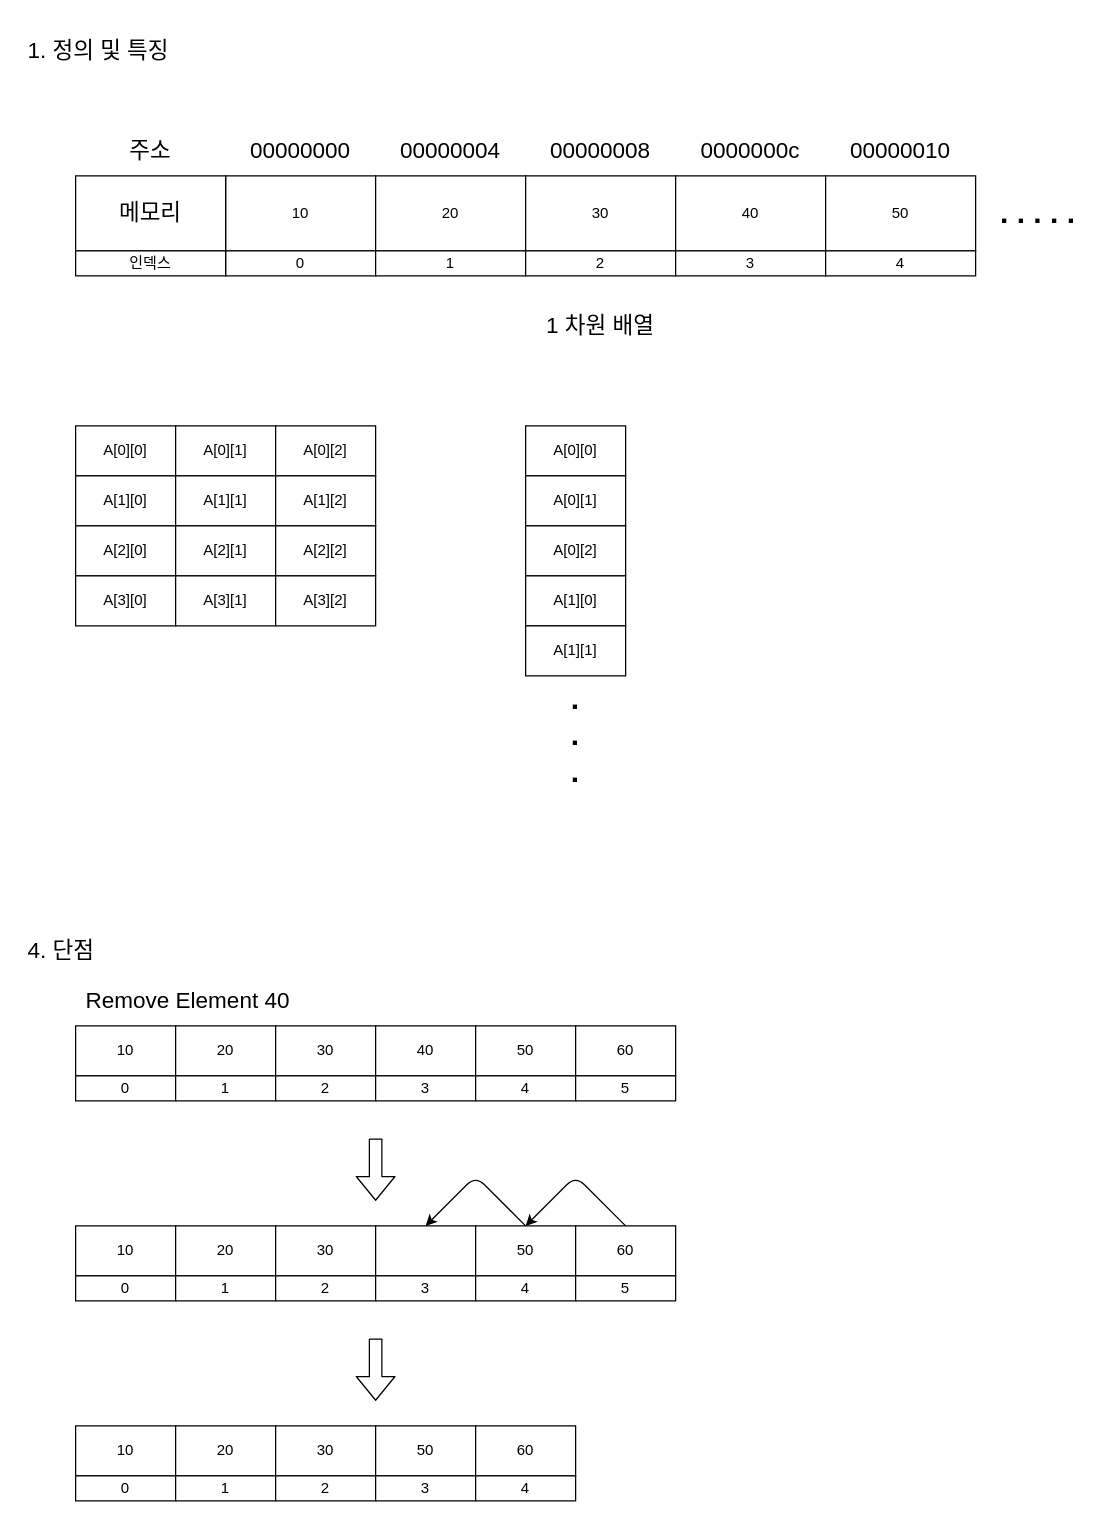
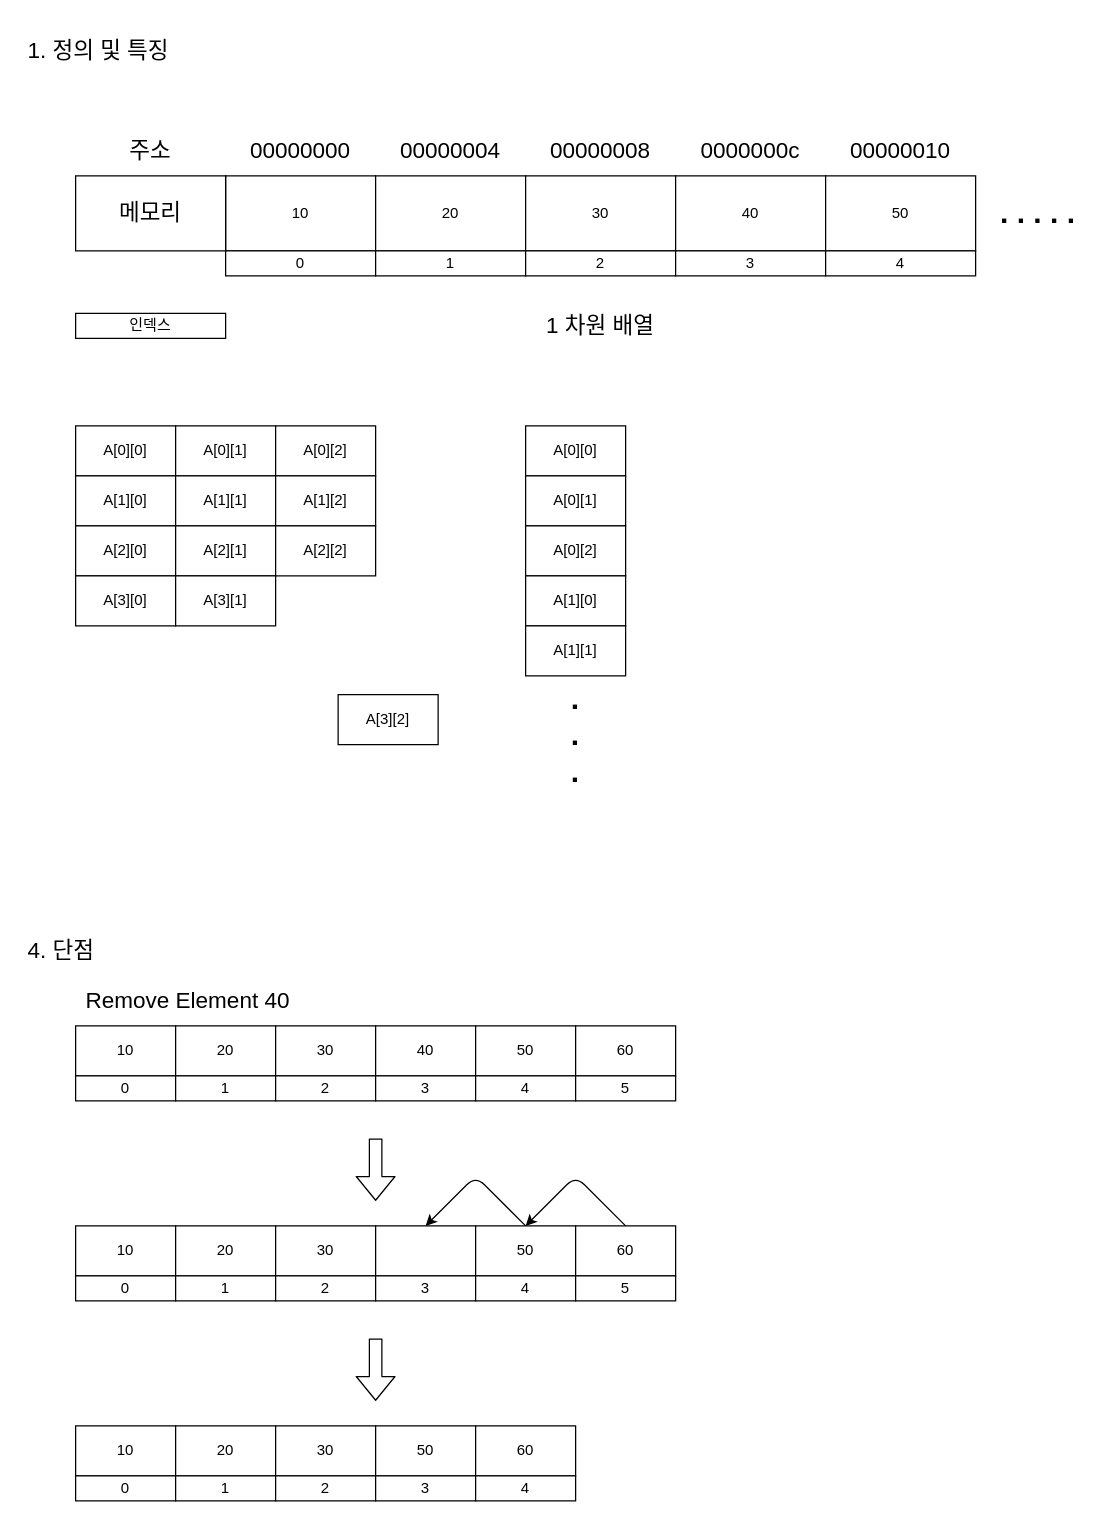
  <mxCell id="0" />
  <mxCell id="1" parent="0" />
  <mxCell id="2" value="10" style="rounded=0;whiteSpace=wrap;html=1;" vertex="1" parent="1"><mxGeometry x="180" y="140" width="120" height="60" as="geometry" /></mxCell>
  <mxCell id="3" value="0" style="rounded=0;whiteSpace=wrap;html=1;" vertex="1" parent="1"><mxGeometry x="180" y="200" width="120" height="20" as="geometry" /></mxCell>
  <mxCell id="4" value="20" style="rounded=0;whiteSpace=wrap;html=1;" vertex="1" parent="1"><mxGeometry x="300" y="140" width="120" height="60" as="geometry" /></mxCell>
  <mxCell id="5" value="1" style="rounded=0;whiteSpace=wrap;html=1;" vertex="1" parent="1"><mxGeometry x="300" y="200" width="120" height="20" as="geometry" /></mxCell>
  <mxCell id="6" value="30" style="rounded=0;whiteSpace=wrap;html=1;" vertex="1" parent="1"><mxGeometry x="420" y="140" width="120" height="60" as="geometry" /></mxCell>
  <mxCell id="7" value="2" style="rounded=0;whiteSpace=wrap;html=1;" vertex="1" parent="1"><mxGeometry x="420" y="200" width="120" height="20" as="geometry" /></mxCell>
  <mxCell id="8" value="40" style="rounded=0;whiteSpace=wrap;html=1;" vertex="1" parent="1"><mxGeometry x="540" y="140" width="120" height="60" as="geometry" /></mxCell>
  <mxCell id="9" value="3" style="rounded=0;whiteSpace=wrap;html=1;" vertex="1" parent="1"><mxGeometry x="540" y="200" width="120" height="20" as="geometry" /></mxCell>
  <mxCell id="10" value="50" style="rounded=0;whiteSpace=wrap;html=1;" vertex="1" parent="1"><mxGeometry x="660" y="140" width="120" height="60" as="geometry" /></mxCell>
  <mxCell id="11" value="4" style="rounded=0;whiteSpace=wrap;html=1;" vertex="1" parent="1"><mxGeometry x="660" y="200" width="120" height="20" as="geometry" /></mxCell>
  <mxCell id="12" value="&lt;font style=&quot;font-size: 24px&quot;&gt;&lt;b&gt;. . . . .&lt;/b&gt;&lt;/font&gt;" style="text;html=1;strokeColor=none;fillColor=none;align=center;verticalAlign=middle;whiteSpace=wrap;rounded=0;" vertex="1" parent="1"><mxGeometry x="790" y="160" width="80" height="20" as="geometry" /></mxCell>
  <mxCell id="13" value="&lt;font style=&quot;font-size: 18px&quot;&gt;00000000&lt;/font&gt;" style="text;html=1;strokeColor=none;fillColor=none;align=center;verticalAlign=middle;whiteSpace=wrap;rounded=0;" vertex="1" parent="1"><mxGeometry x="180" y="100" width="120" height="40" as="geometry" /></mxCell>
  <mxCell id="14" value="&lt;font style=&quot;font-size: 18px&quot;&gt;00000004&lt;/font&gt;" style="text;html=1;strokeColor=none;fillColor=none;align=center;verticalAlign=middle;whiteSpace=wrap;rounded=0;" vertex="1" parent="1"><mxGeometry x="300" y="100" width="120" height="40" as="geometry" /></mxCell>
  <mxCell id="15" value="&lt;font style=&quot;font-size: 18px&quot;&gt;00000008&lt;/font&gt;" style="text;html=1;strokeColor=none;fillColor=none;align=center;verticalAlign=middle;whiteSpace=wrap;rounded=0;" vertex="1" parent="1"><mxGeometry x="420" y="100" width="120" height="40" as="geometry" /></mxCell>
  <mxCell id="16" value="&lt;font style=&quot;font-size: 18px&quot;&gt;0000000c&lt;/font&gt;" style="text;html=1;strokeColor=none;fillColor=none;align=center;verticalAlign=middle;whiteSpace=wrap;rounded=0;" vertex="1" parent="1"><mxGeometry x="540" y="100" width="120" height="40" as="geometry" /></mxCell>
  <mxCell id="17" value="&lt;font style=&quot;font-size: 18px&quot;&gt;00000010&lt;/font&gt;" style="text;html=1;strokeColor=none;fillColor=none;align=center;verticalAlign=middle;whiteSpace=wrap;rounded=0;" vertex="1" parent="1"><mxGeometry x="660" y="100" width="120" height="40" as="geometry" /></mxCell>
  <mxCell id="18" value="&lt;font style=&quot;font-size: 18px&quot;&gt;메모리&lt;/font&gt;" style="rounded=0;whiteSpace=wrap;html=1;" vertex="1" parent="1"><mxGeometry x="60" y="140" width="120" height="60" as="geometry" /></mxCell>
- <mxCell id="19" value="인덱스" style="rounded=0;whiteSpace=wrap;html=1;" vertex="1" parent="1"><mxGeometry x="60" y="200" width="120" height="20" as="geometry" /></mxCell>
+ <mxCell id="19" value="인덱스" style="rounded=0;whiteSpace=wrap;html=1;" vertex="1" parent="1"><mxGeometry x="60" y="250" width="120" height="20" as="geometry" /></mxCell>
  <mxCell id="20" value="&lt;span style=&quot;font-size: 18px&quot;&gt;주소&lt;/span&gt;" style="text;html=1;strokeColor=none;fillColor=none;align=center;verticalAlign=middle;whiteSpace=wrap;rounded=0;" vertex="1" parent="1"><mxGeometry x="60" y="100" width="120" height="40" as="geometry" /></mxCell>
  <mxCell id="21" value="&lt;font style=&quot;font-size: 18px&quot;&gt;1. 정의 및 특징&lt;/font&gt;" style="text;html=1;strokeColor=none;fillColor=none;align=left;verticalAlign=middle;whiteSpace=wrap;rounded=0;" vertex="1" parent="1"><mxGeometry x="20" y="20" width="160" height="40" as="geometry" /></mxCell>
  <mxCell id="22" value="&lt;font style=&quot;font-size: 18px&quot;&gt;1 차원 배열&lt;/font&gt;" style="text;html=1;strokeColor=none;fillColor=none;align=center;verticalAlign=middle;whiteSpace=wrap;rounded=0;" vertex="1" parent="1"><mxGeometry x="400" y="240" width="160" height="40" as="geometry" /></mxCell>
  <mxCell id="23" value="A[0][0]" style="rounded=0;whiteSpace=wrap;html=1;" vertex="1" parent="1"><mxGeometry x="60" y="340" width="80" height="40" as="geometry" /></mxCell>
  <mxCell id="24" value="&lt;span&gt;A[0][1]&lt;/span&gt;" style="rounded=0;whiteSpace=wrap;html=1;" vertex="1" parent="1"><mxGeometry x="140" y="340" width="80" height="40" as="geometry" /></mxCell>
  <mxCell id="25" value="&lt;span&gt;A[0][2]&lt;/span&gt;" style="rounded=0;whiteSpace=wrap;html=1;" vertex="1" parent="1"><mxGeometry x="220" y="340" width="80" height="40" as="geometry" /></mxCell>
  <mxCell id="26" value="&lt;span&gt;A[1][0]&lt;/span&gt;" style="rounded=0;whiteSpace=wrap;html=1;" vertex="1" parent="1"><mxGeometry x="60" y="380" width="80" height="40" as="geometry" /></mxCell>
  <mxCell id="27" value="&lt;span&gt;A[1][1]&lt;/span&gt;" style="rounded=0;whiteSpace=wrap;html=1;" vertex="1" parent="1"><mxGeometry x="140" y="380" width="80" height="40" as="geometry" /></mxCell>
  <mxCell id="28" value="&lt;span&gt;A[1][2]&lt;/span&gt;" style="rounded=0;whiteSpace=wrap;html=1;" vertex="1" parent="1"><mxGeometry x="220" y="380" width="80" height="40" as="geometry" /></mxCell>
  <mxCell id="29" value="&lt;span&gt;A[2][0]&lt;/span&gt;" style="rounded=0;whiteSpace=wrap;html=1;" vertex="1" parent="1"><mxGeometry x="60" y="420" width="80" height="40" as="geometry" /></mxCell>
  <mxCell id="30" value="&lt;span&gt;A[2][1]&lt;/span&gt;" style="rounded=0;whiteSpace=wrap;html=1;" vertex="1" parent="1"><mxGeometry x="140" y="420" width="80" height="40" as="geometry" /></mxCell>
  <mxCell id="31" value="&lt;span&gt;A[2][2]&lt;/span&gt;" style="rounded=0;whiteSpace=wrap;html=1;" vertex="1" parent="1"><mxGeometry x="220" y="420" width="80" height="40" as="geometry" /></mxCell>
  <mxCell id="32" value="&lt;span&gt;A[3][0]&lt;/span&gt;" style="rounded=0;whiteSpace=wrap;html=1;" vertex="1" parent="1"><mxGeometry x="60" y="460" width="80" height="40" as="geometry" /></mxCell>
  <mxCell id="33" value="&lt;span&gt;A[3][1]&lt;/span&gt;" style="rounded=0;whiteSpace=wrap;html=1;" vertex="1" parent="1"><mxGeometry x="140" y="460" width="80" height="40" as="geometry" /></mxCell>
- <mxCell id="34" value="&lt;span&gt;A[3][2]&lt;/span&gt;" style="rounded=0;whiteSpace=wrap;html=1;" vertex="1" parent="1"><mxGeometry x="220" y="460" width="80" height="40" as="geometry" /></mxCell>
+ <mxCell id="34" value="&lt;span&gt;A[3][2]&lt;/span&gt;" style="rounded=0;whiteSpace=wrap;html=1;" vertex="1" parent="1"><mxGeometry x="270" y="555" width="80" height="40" as="geometry" /></mxCell>
  <mxCell id="35" value="A[0][0]" style="rounded=0;whiteSpace=wrap;html=1;" vertex="1" parent="1"><mxGeometry x="420" y="340" width="80" height="40" as="geometry" /></mxCell>
  <mxCell id="36" value="&lt;span&gt;A[0][1]&lt;/span&gt;" style="rounded=0;whiteSpace=wrap;html=1;" vertex="1" parent="1"><mxGeometry x="420" y="380" width="80" height="40" as="geometry" /></mxCell>
  <mxCell id="37" value="&lt;span&gt;A[0][2]&lt;/span&gt;" style="rounded=0;whiteSpace=wrap;html=1;" vertex="1" parent="1"><mxGeometry x="420" y="420" width="80" height="40" as="geometry" /></mxCell>
  <mxCell id="38" value="&lt;span&gt;A[1][0]&lt;/span&gt;" style="rounded=0;whiteSpace=wrap;html=1;" vertex="1" parent="1"><mxGeometry x="420" y="460" width="80" height="40" as="geometry" /></mxCell>
  <mxCell id="39" value="&lt;span&gt;A[1][1]&lt;/span&gt;" style="rounded=0;whiteSpace=wrap;html=1;" vertex="1" parent="1"><mxGeometry x="420" y="500" width="80" height="40" as="geometry" /></mxCell>
  <mxCell id="40" value="&lt;font style=&quot;font-size: 24px&quot;&gt;&lt;b&gt;.&lt;br&gt;.&lt;br&gt;.&lt;br&gt;&lt;/b&gt;&lt;/font&gt;" style="text;html=1;strokeColor=none;fillColor=none;align=center;verticalAlign=middle;whiteSpace=wrap;rounded=0;" vertex="1" parent="1"><mxGeometry x="445" y="555" width="30" height="65" as="geometry" /></mxCell>
  <mxCell id="41" value="&lt;font style=&quot;font-size: 18px&quot;&gt;4. 단점&lt;/font&gt;" style="text;html=1;strokeColor=none;fillColor=none;align=left;verticalAlign=middle;whiteSpace=wrap;rounded=0;" vertex="1" parent="1"><mxGeometry x="20" y="740" width="160" height="40" as="geometry" /></mxCell>
  <mxCell id="42" value="10" style="rounded=0;whiteSpace=wrap;html=1;" vertex="1" parent="1"><mxGeometry x="60" y="820" width="80" height="40" as="geometry" /></mxCell>
  <mxCell id="43" value="0" style="rounded=0;whiteSpace=wrap;html=1;" vertex="1" parent="1"><mxGeometry x="60" y="860" width="80" height="20" as="geometry" /></mxCell>
  <mxCell id="44" value="20" style="rounded=0;whiteSpace=wrap;html=1;" vertex="1" parent="1"><mxGeometry x="140" y="820" width="80" height="40" as="geometry" /></mxCell>
  <mxCell id="45" value="1" style="rounded=0;whiteSpace=wrap;html=1;" vertex="1" parent="1"><mxGeometry x="140" y="860" width="80" height="20" as="geometry" /></mxCell>
  <mxCell id="46" value="30" style="rounded=0;whiteSpace=wrap;html=1;" vertex="1" parent="1"><mxGeometry x="220" y="820" width="80" height="40" as="geometry" /></mxCell>
  <mxCell id="47" value="2" style="rounded=0;whiteSpace=wrap;html=1;" vertex="1" parent="1"><mxGeometry x="220" y="860" width="80" height="20" as="geometry" /></mxCell>
  <mxCell id="48" value="40" style="rounded=0;whiteSpace=wrap;html=1;" vertex="1" parent="1"><mxGeometry x="300" y="820" width="80" height="40" as="geometry" /></mxCell>
  <mxCell id="49" value="3" style="rounded=0;whiteSpace=wrap;html=1;" vertex="1" parent="1"><mxGeometry x="300" y="860" width="80" height="20" as="geometry" /></mxCell>
  <mxCell id="50" value="50" style="rounded=0;whiteSpace=wrap;html=1;" vertex="1" parent="1"><mxGeometry x="380" y="820" width="80" height="40" as="geometry" /></mxCell>
  <mxCell id="51" value="4" style="rounded=0;whiteSpace=wrap;html=1;" vertex="1" parent="1"><mxGeometry x="380" y="860" width="80" height="20" as="geometry" /></mxCell>
  <mxCell id="52" value="60" style="rounded=0;whiteSpace=wrap;html=1;" vertex="1" parent="1"><mxGeometry x="460" y="820" width="80" height="40" as="geometry" /></mxCell>
  <mxCell id="53" value="5" style="rounded=0;whiteSpace=wrap;html=1;" vertex="1" parent="1"><mxGeometry x="460" y="860" width="80" height="20" as="geometry" /></mxCell>
  <mxCell id="54" value="&lt;span style=&quot;font-size: 18px&quot;&gt;Remove Element 40&lt;/span&gt;" style="text;html=1;strokeColor=none;fillColor=none;align=center;verticalAlign=middle;whiteSpace=wrap;rounded=0;" vertex="1" parent="1"><mxGeometry x="60" y="780" width="180" height="40" as="geometry" /></mxCell>
  <mxCell id="55" value="" style="shape=flexArrow;endArrow=classic;html=1;" edge="1" parent="1"><mxGeometry width="50" height="50" relative="1" as="geometry"><mxPoint x="300" y="910" as="sourcePoint" /><mxPoint x="300" y="960" as="targetPoint" /></mxGeometry></mxCell>
  <mxCell id="56" value="10" style="rounded=0;whiteSpace=wrap;html=1;" vertex="1" parent="1"><mxGeometry x="60" y="980" width="80" height="40" as="geometry" /></mxCell>
  <mxCell id="57" value="0" style="rounded=0;whiteSpace=wrap;html=1;" vertex="1" parent="1"><mxGeometry x="60" y="1020" width="80" height="20" as="geometry" /></mxCell>
  <mxCell id="58" value="20" style="rounded=0;whiteSpace=wrap;html=1;" vertex="1" parent="1"><mxGeometry x="140" y="980" width="80" height="40" as="geometry" /></mxCell>
  <mxCell id="59" value="1" style="rounded=0;whiteSpace=wrap;html=1;" vertex="1" parent="1"><mxGeometry x="140" y="1020" width="80" height="20" as="geometry" /></mxCell>
  <mxCell id="60" value="30" style="rounded=0;whiteSpace=wrap;html=1;" vertex="1" parent="1"><mxGeometry x="220" y="980" width="80" height="40" as="geometry" /></mxCell>
  <mxCell id="61" value="2" style="rounded=0;whiteSpace=wrap;html=1;" vertex="1" parent="1"><mxGeometry x="220" y="1020" width="80" height="20" as="geometry" /></mxCell>
  <mxCell id="62" value="" style="rounded=0;whiteSpace=wrap;html=1;" vertex="1" parent="1"><mxGeometry x="300" y="980" width="80" height="40" as="geometry" /></mxCell>
  <mxCell id="63" value="3" style="rounded=0;whiteSpace=wrap;html=1;" vertex="1" parent="1"><mxGeometry x="300" y="1020" width="80" height="20" as="geometry" /></mxCell>
  <mxCell id="64" value="50" style="rounded=0;whiteSpace=wrap;html=1;" vertex="1" parent="1"><mxGeometry x="380" y="980" width="80" height="40" as="geometry" /></mxCell>
  <mxCell id="65" value="4" style="rounded=0;whiteSpace=wrap;html=1;" vertex="1" parent="1"><mxGeometry x="380" y="1020" width="80" height="20" as="geometry" /></mxCell>
  <mxCell id="66" value="60" style="rounded=0;whiteSpace=wrap;html=1;" vertex="1" parent="1"><mxGeometry x="460" y="980" width="80" height="40" as="geometry" /></mxCell>
  <mxCell id="67" value="5" style="rounded=0;whiteSpace=wrap;html=1;" vertex="1" parent="1"><mxGeometry x="460" y="1020" width="80" height="20" as="geometry" /></mxCell>
  <mxCell id="68" value="" style="shape=flexArrow;endArrow=classic;html=1;" edge="1" parent="1"><mxGeometry width="50" height="50" relative="1" as="geometry"><mxPoint x="300" y="1070" as="sourcePoint" /><mxPoint x="300" y="1120" as="targetPoint" /></mxGeometry></mxCell>
  <mxCell id="69" value="10" style="rounded=0;whiteSpace=wrap;html=1;" vertex="1" parent="1"><mxGeometry x="60" y="1140" width="80" height="40" as="geometry" /></mxCell>
  <mxCell id="70" value="0" style="rounded=0;whiteSpace=wrap;html=1;" vertex="1" parent="1"><mxGeometry x="60" y="1180" width="80" height="20" as="geometry" /></mxCell>
  <mxCell id="71" value="20" style="rounded=0;whiteSpace=wrap;html=1;" vertex="1" parent="1"><mxGeometry x="140" y="1140" width="80" height="40" as="geometry" /></mxCell>
  <mxCell id="72" value="1" style="rounded=0;whiteSpace=wrap;html=1;" vertex="1" parent="1"><mxGeometry x="140" y="1180" width="80" height="20" as="geometry" /></mxCell>
  <mxCell id="73" value="30" style="rounded=0;whiteSpace=wrap;html=1;" vertex="1" parent="1"><mxGeometry x="220" y="1140" width="80" height="40" as="geometry" /></mxCell>
  <mxCell id="74" value="2" style="rounded=0;whiteSpace=wrap;html=1;" vertex="1" parent="1"><mxGeometry x="220" y="1180" width="80" height="20" as="geometry" /></mxCell>
  <mxCell id="75" value="50" style="rounded=0;whiteSpace=wrap;html=1;" vertex="1" parent="1"><mxGeometry x="300" y="1140" width="80" height="40" as="geometry" /></mxCell>
  <mxCell id="76" value="3" style="rounded=0;whiteSpace=wrap;html=1;" vertex="1" parent="1"><mxGeometry x="300" y="1180" width="80" height="20" as="geometry" /></mxCell>
  <mxCell id="77" value="60" style="rounded=0;whiteSpace=wrap;html=1;" vertex="1" parent="1"><mxGeometry x="380" y="1140" width="80" height="40" as="geometry" /></mxCell>
  <mxCell id="78" value="4" style="rounded=0;whiteSpace=wrap;html=1;" vertex="1" parent="1"><mxGeometry x="380" y="1180" width="80" height="20" as="geometry" /></mxCell>
  <mxCell id="79" value="" style="endArrow=classic;html=1;exitX=0.5;exitY=0;exitDx=0;exitDy=0;entryX=0.5;entryY=0;entryDx=0;entryDy=0;" edge="1" parent="1" source="64" target="62"><mxGeometry width="50" height="50" relative="1" as="geometry"><mxPoint x="360" y="870" as="sourcePoint" /><mxPoint x="410" y="820" as="targetPoint" /><Array as="points"><mxPoint x="380" y="940" /></Array></mxGeometry></mxCell>
  <mxCell id="80" value="" style="endArrow=classic;html=1;exitX=0.5;exitY=0;exitDx=0;exitDy=0;entryX=0.5;entryY=0;entryDx=0;entryDy=0;" edge="1" parent="1" source="66" target="64"><mxGeometry width="50" height="50" relative="1" as="geometry"><mxPoint x="430" y="990" as="sourcePoint" /><mxPoint x="350" y="990" as="targetPoint" /><Array as="points"><mxPoint x="460" y="940" /></Array></mxGeometry></mxCell>
